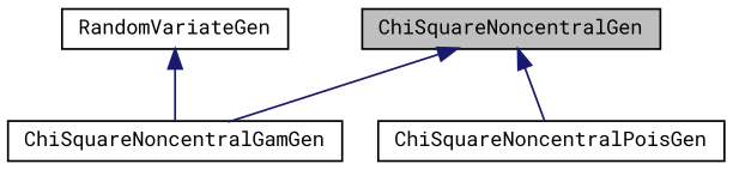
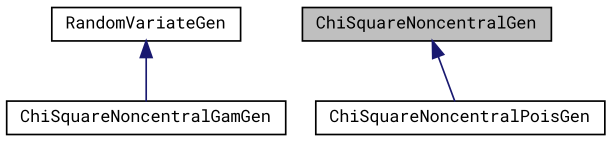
  digraph {
    fontname="Roboto Mono"
    node [color=black fontname="Roboto Mono" fontsize=10 shape=record]
    edge [color=midnightblue dir=back fontname="Roboto Mono" fontsize=10 labelfontname=Helvetica labelfontsize=10 style=solid]
    n1 [fillcolor=grey75 fontcolor=black height=0.2 label=ChiSquareNoncentralGen style=filled width=0.4]
    n2 [height=0.2 label=ChiSquareNoncentralGamGen width=0.4]
    n3 [height=0.2 label=ChiSquareNoncentralPoisGen width=0.4]
    n4 [height=0.2 label=RandomVariateGen width=0.4]
-   n1 -> n2
    n1 -> n3
    n4 -> n2
  }
